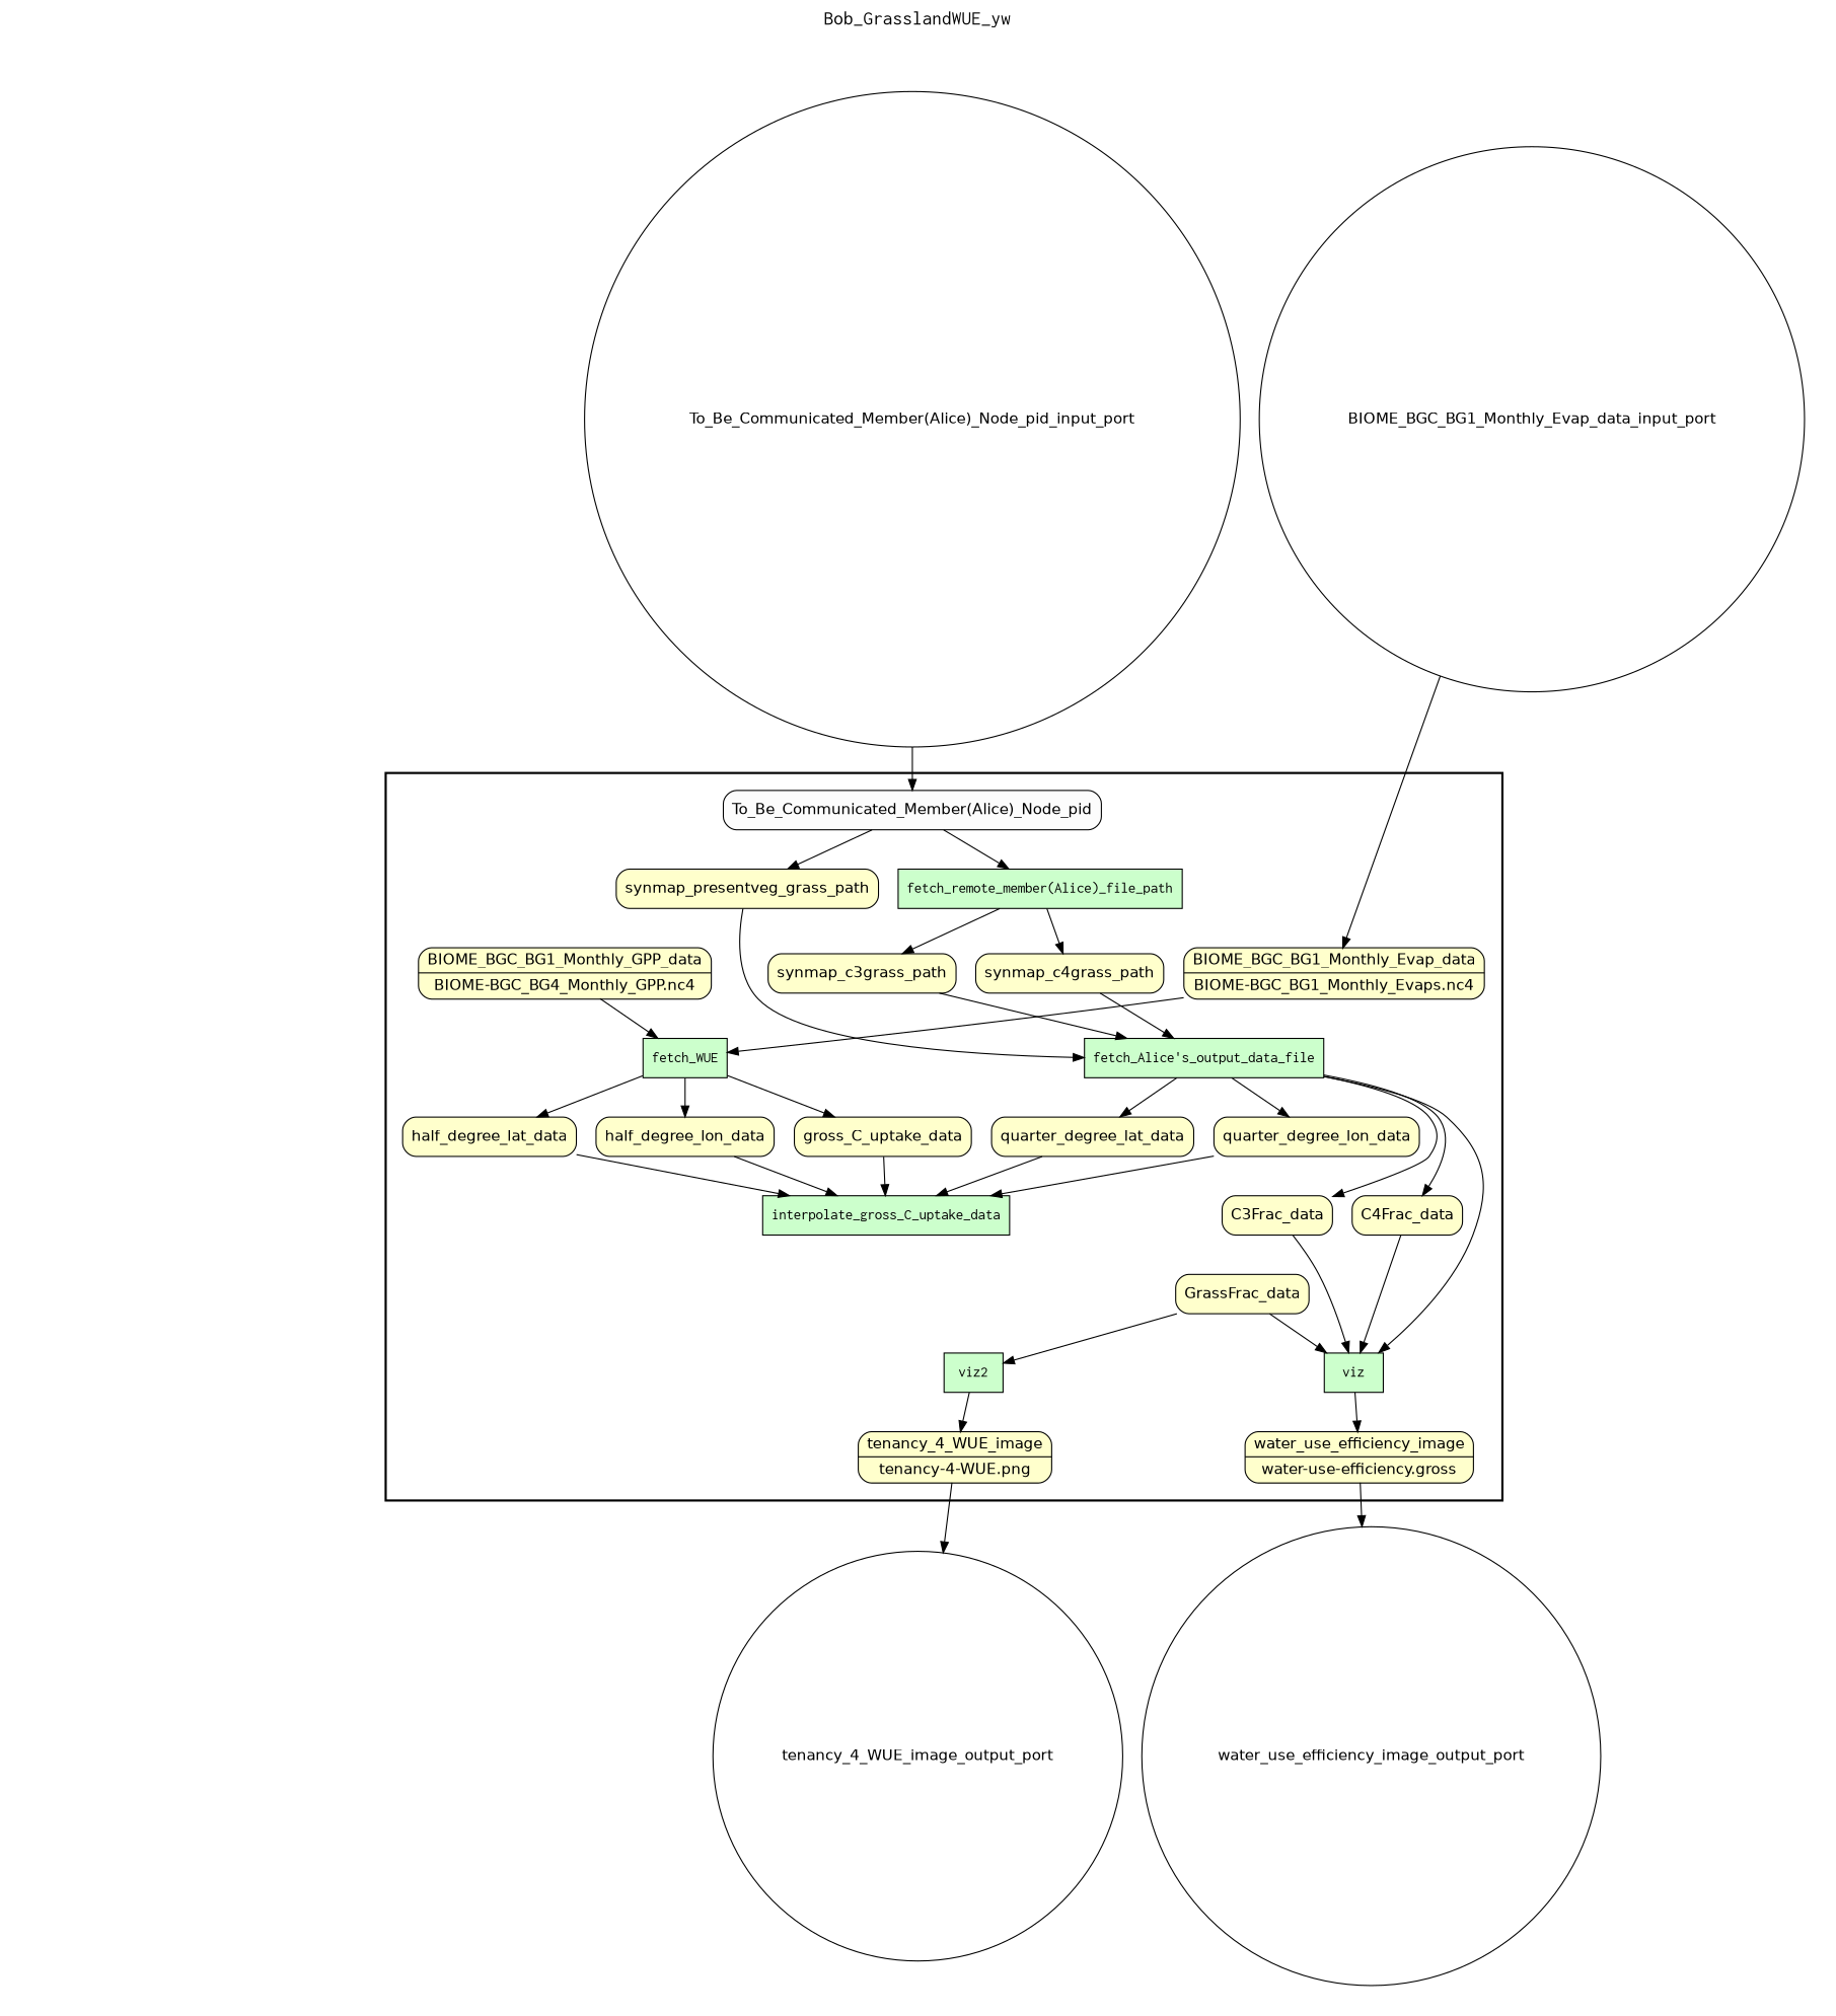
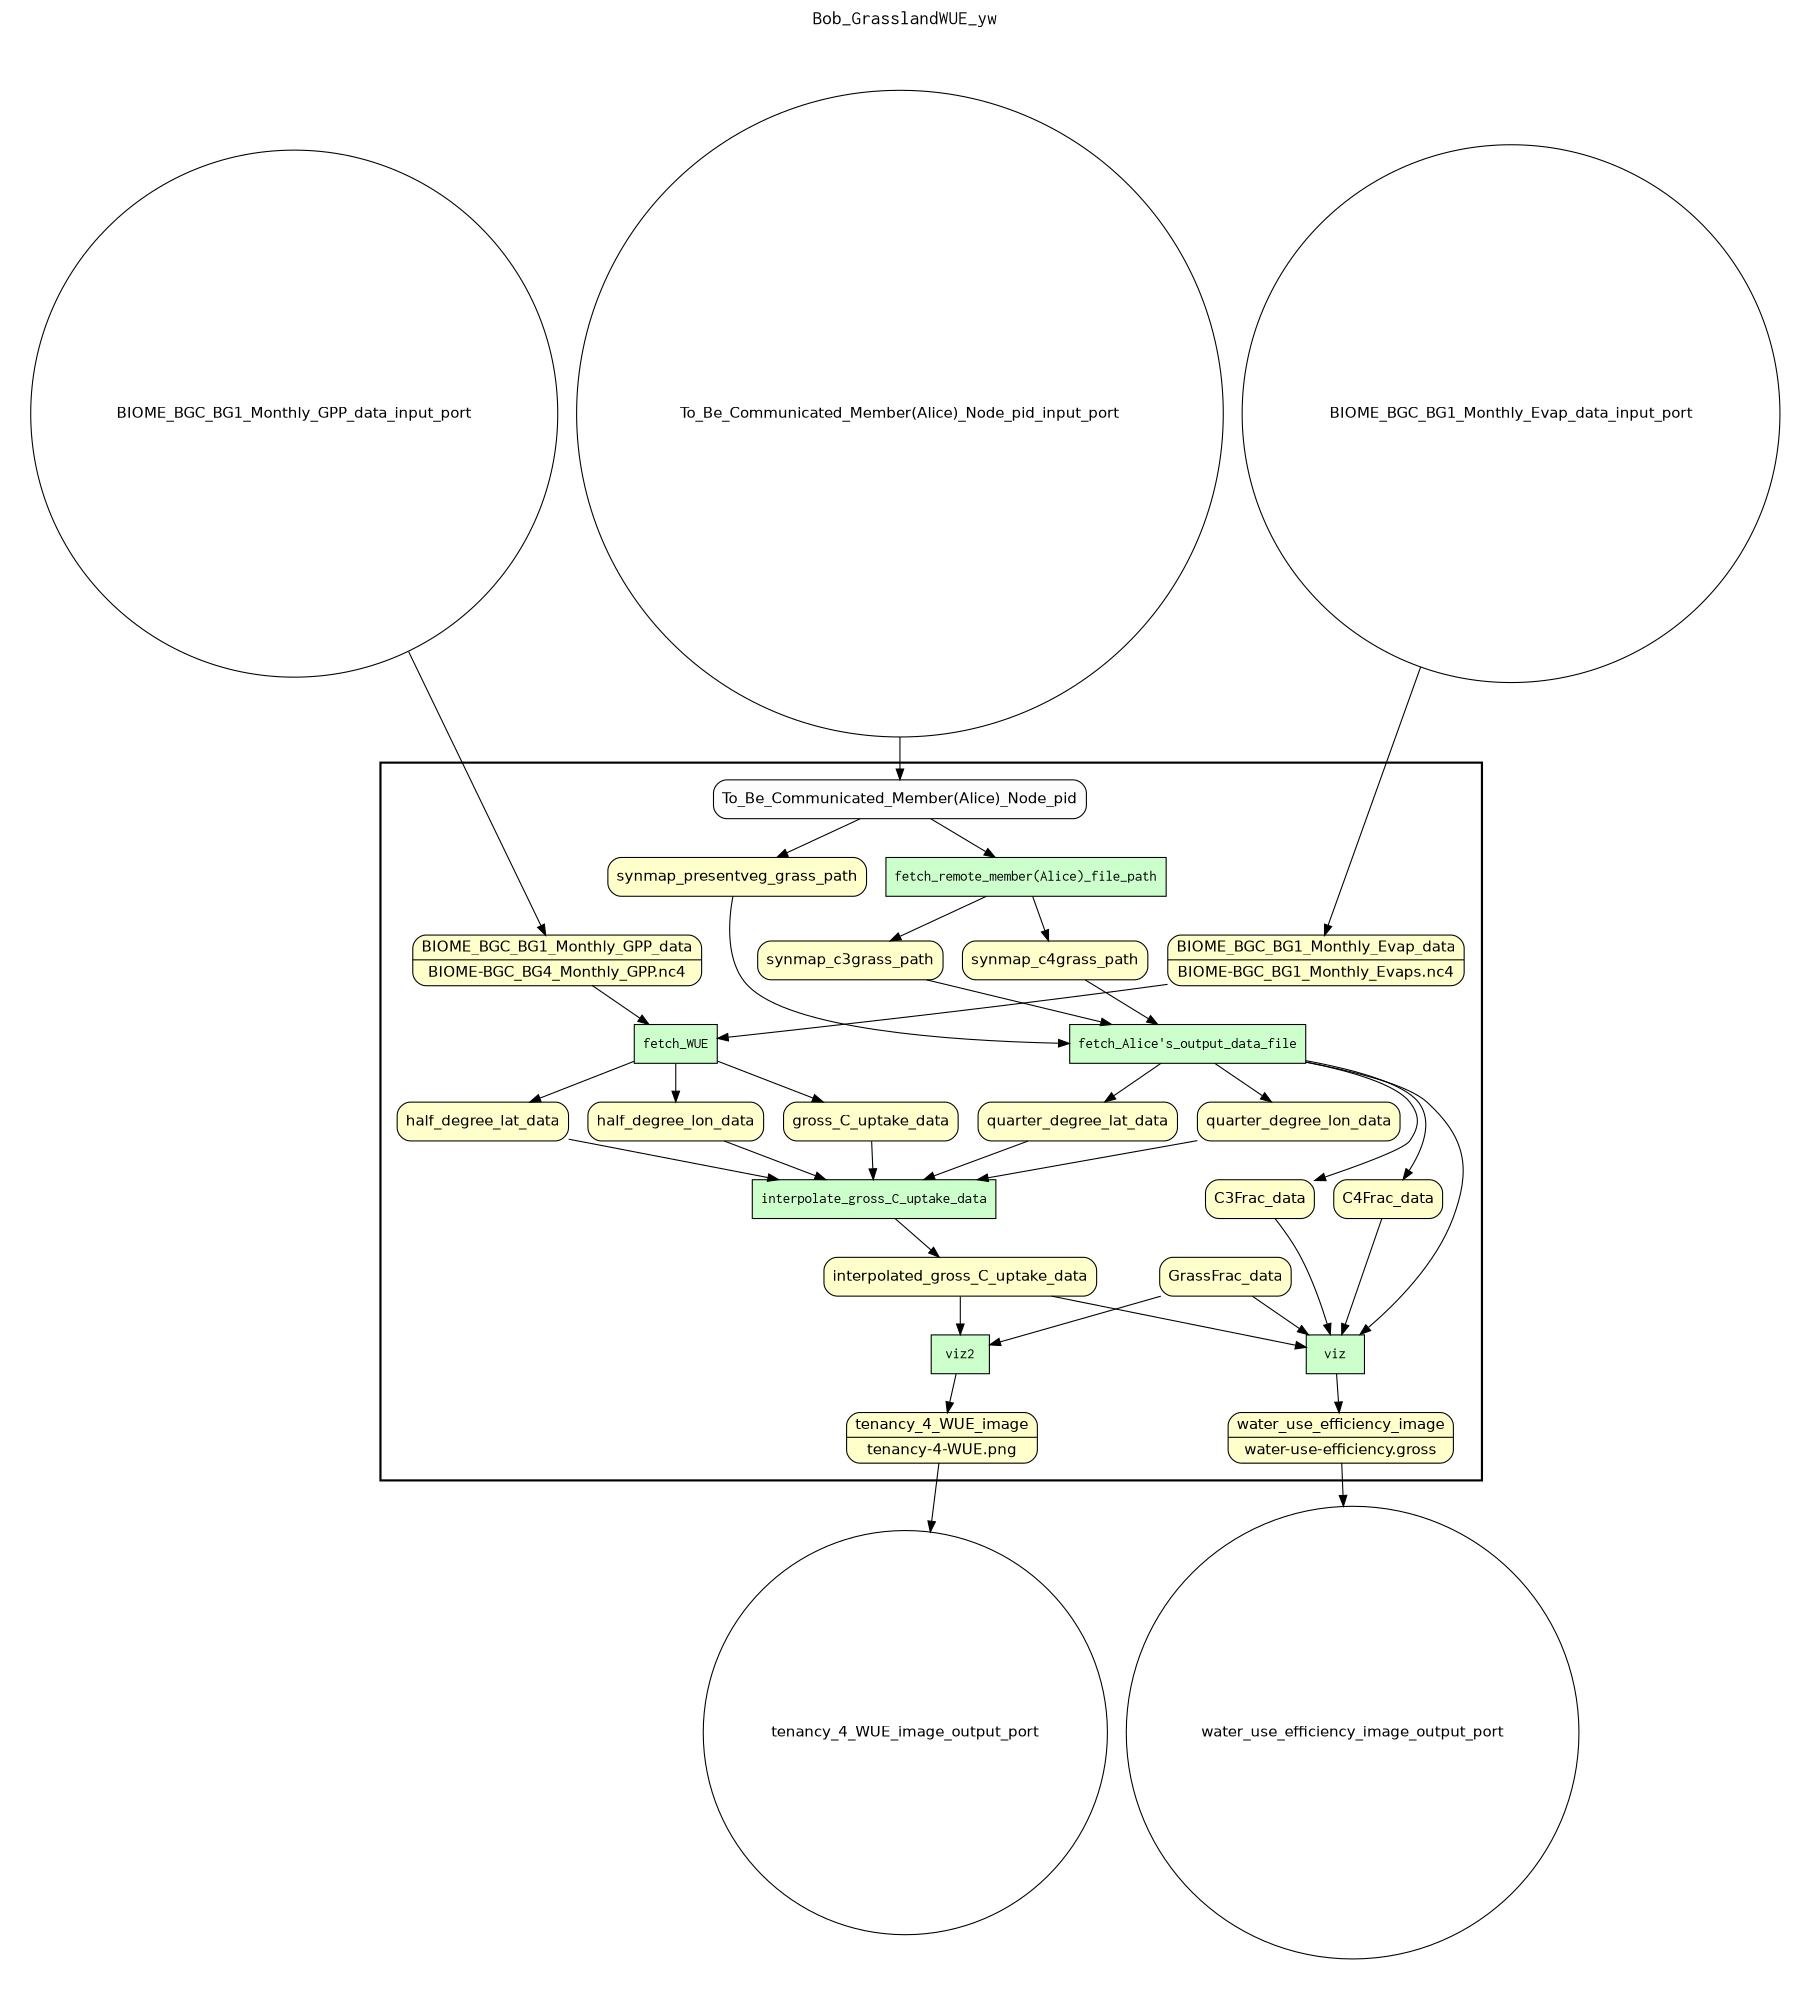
  digraph {
    fontname=Courier
    fontsize=18
    label=Bob_GrasslandWUE_yw
    labelloc=t
    rankdir=TB
    node [fillcolor="#FFFFCC" fontname=Helvetica peripheries=1 shape=box style="rounded,filled"]
    fetch_WUE [fillcolor="#CCFFCC" fontname=Courier style=filled]
    gross_C_uptake_data
    half_degree_lat_data
    half_degree_lon_data
    "fetch_remote_member(Alice)_file_path" [fillcolor="#CCFFCC" fontname=Courier style=filled]
    synmap_c3grass_path
    synmap_c4grass_path
    synmap_presentveg_grass_path
    "fetch_Alice's_output_data_file" [fillcolor="#CCFFCC" fontname=Courier style=filled]
    quarter_degree_lat_data
    quarter_degree_lon_data
    C3Frac_data
    C4Frac_data
    GrassFrac_data
    interpolate_gross_C_uptake_data [fillcolor="#CCFFCC" fontname=Courier style=filled]
+   interpolated_gross_C_uptake_data
    viz [fillcolor="#CCFFCC" fontname=Courier style=filled]
    n18 [label="{<f0> water_use_efficiency_image |<f1> water-use-efficiency.gross}" rankdir=LR shape=record]
    viz2 [fillcolor="#CCFFCC" fontname=Courier style=filled]
    n20 [label="{<f0> tenancy_4_WUE_image |<f1> tenancy-4-WUE.png}" rankdir=LR shape=record]
    n21 [label="{<f0> BIOME_BGC_BG1_Monthly_GPP_data |<f1> BIOME-BGC_BG4_Monthly_GPP.nc4}" rankdir=LR shape=record]
    n22 [label="{<f0> BIOME_BGC_BG1_Monthly_Evap_data |<f1> BIOME-BGC_BG1_Monthly_Evaps.nc4}" rankdir=LR shape=record]
    "To_Be_Communicated_Member(Alice)_Node_pid" [fillcolor="#FCFCFC"]
+   BIOME_BGC_BG1_Monthly_GPP_data_input_port [fillcolor="#FFFFFF" shape=circle width=0.2]
    BIOME_BGC_BG1_Monthly_Evap_data_input_port [fillcolor="#FFFFFF" shape=circle width=0.2]
    "To_Be_Communicated_Member(Alice)_Node_pid_input_port" [fillcolor="#FFFFFF" shape=circle width=0.2]
    water_use_efficiency_image_output_port [fillcolor="#FFFFFF" shape=circle width=0.2]
    tenancy_4_WUE_image_output_port [fillcolor="#FFFFFF" shape=circle width=0.2]
    subgraph cluster_1 {
      color=black
      label=""
      penwidth=2
      subgraph cluster_2 {
        color=white
        label=""
        penwidth=2
        fetch_WUE
        gross_C_uptake_data
        half_degree_lat_data
        half_degree_lon_data
        "fetch_remote_member(Alice)_file_path"
        synmap_c3grass_path
        synmap_c4grass_path
        synmap_presentveg_grass_path
        "fetch_Alice's_output_data_file"
        quarter_degree_lat_data
        quarter_degree_lon_data
        C3Frac_data
        C4Frac_data
        GrassFrac_data
        interpolate_gross_C_uptake_data
+       interpolated_gross_C_uptake_data
        viz
        n18
        viz2
        n20
        n21
        n22
        "To_Be_Communicated_Member(Alice)_Node_pid"
      }
    }
    subgraph cluster_3 {
      color=white
      label=""
      subgraph cluster_4 {
        color=white
        label=""
        water_use_efficiency_image_output_port
        tenancy_4_WUE_image_output_port
      }
    }
    subgraph cluster_5 {
      color=white
      label=""
      subgraph cluster_6 {
        color=white
        label=""
+       BIOME_BGC_BG1_Monthly_GPP_data_input_port
        BIOME_BGC_BG1_Monthly_Evap_data_input_port
        "To_Be_Communicated_Member(Alice)_Node_pid_input_port"
      }
    }
    fetch_WUE -> gross_C_uptake_data
    fetch_WUE -> half_degree_lat_data
    fetch_WUE -> half_degree_lon_data
    gross_C_uptake_data -> interpolate_gross_C_uptake_data
    half_degree_lat_data -> interpolate_gross_C_uptake_data
    half_degree_lon_data -> interpolate_gross_C_uptake_data
    "fetch_remote_member(Alice)_file_path" -> synmap_c3grass_path
    "fetch_remote_member(Alice)_file_path" -> synmap_c4grass_path
    synmap_c3grass_path -> "fetch_Alice's_output_data_file"
    synmap_c4grass_path -> "fetch_Alice's_output_data_file"
    synmap_presentveg_grass_path -> "fetch_Alice's_output_data_file"
    "fetch_Alice's_output_data_file" -> quarter_degree_lat_data
    "fetch_Alice's_output_data_file" -> quarter_degree_lon_data
    "fetch_Alice's_output_data_file" -> C3Frac_data
    "fetch_Alice's_output_data_file" -> C4Frac_data
    "fetch_Alice's_output_data_file" -> viz
    quarter_degree_lat_data -> interpolate_gross_C_uptake_data
    quarter_degree_lon_data -> interpolate_gross_C_uptake_data
    C3Frac_data -> viz
    C4Frac_data -> viz
    GrassFrac_data -> viz
    GrassFrac_data -> viz2
+   interpolate_gross_C_uptake_data -> interpolated_gross_C_uptake_data
+   interpolated_gross_C_uptake_data -> viz
+   interpolated_gross_C_uptake_data -> viz2
    viz -> n18
    n18 -> water_use_efficiency_image_output_port
    viz2 -> n20
    n20 -> tenancy_4_WUE_image_output_port
    n21 -> fetch_WUE
    n22 -> fetch_WUE
    "To_Be_Communicated_Member(Alice)_Node_pid" -> "fetch_remote_member(Alice)_file_path"
    "To_Be_Communicated_Member(Alice)_Node_pid" -> synmap_presentveg_grass_path
+   BIOME_BGC_BG1_Monthly_GPP_data_input_port -> n21
    BIOME_BGC_BG1_Monthly_Evap_data_input_port -> n22
    "To_Be_Communicated_Member(Alice)_Node_pid_input_port" -> "To_Be_Communicated_Member(Alice)_Node_pid"
  }
